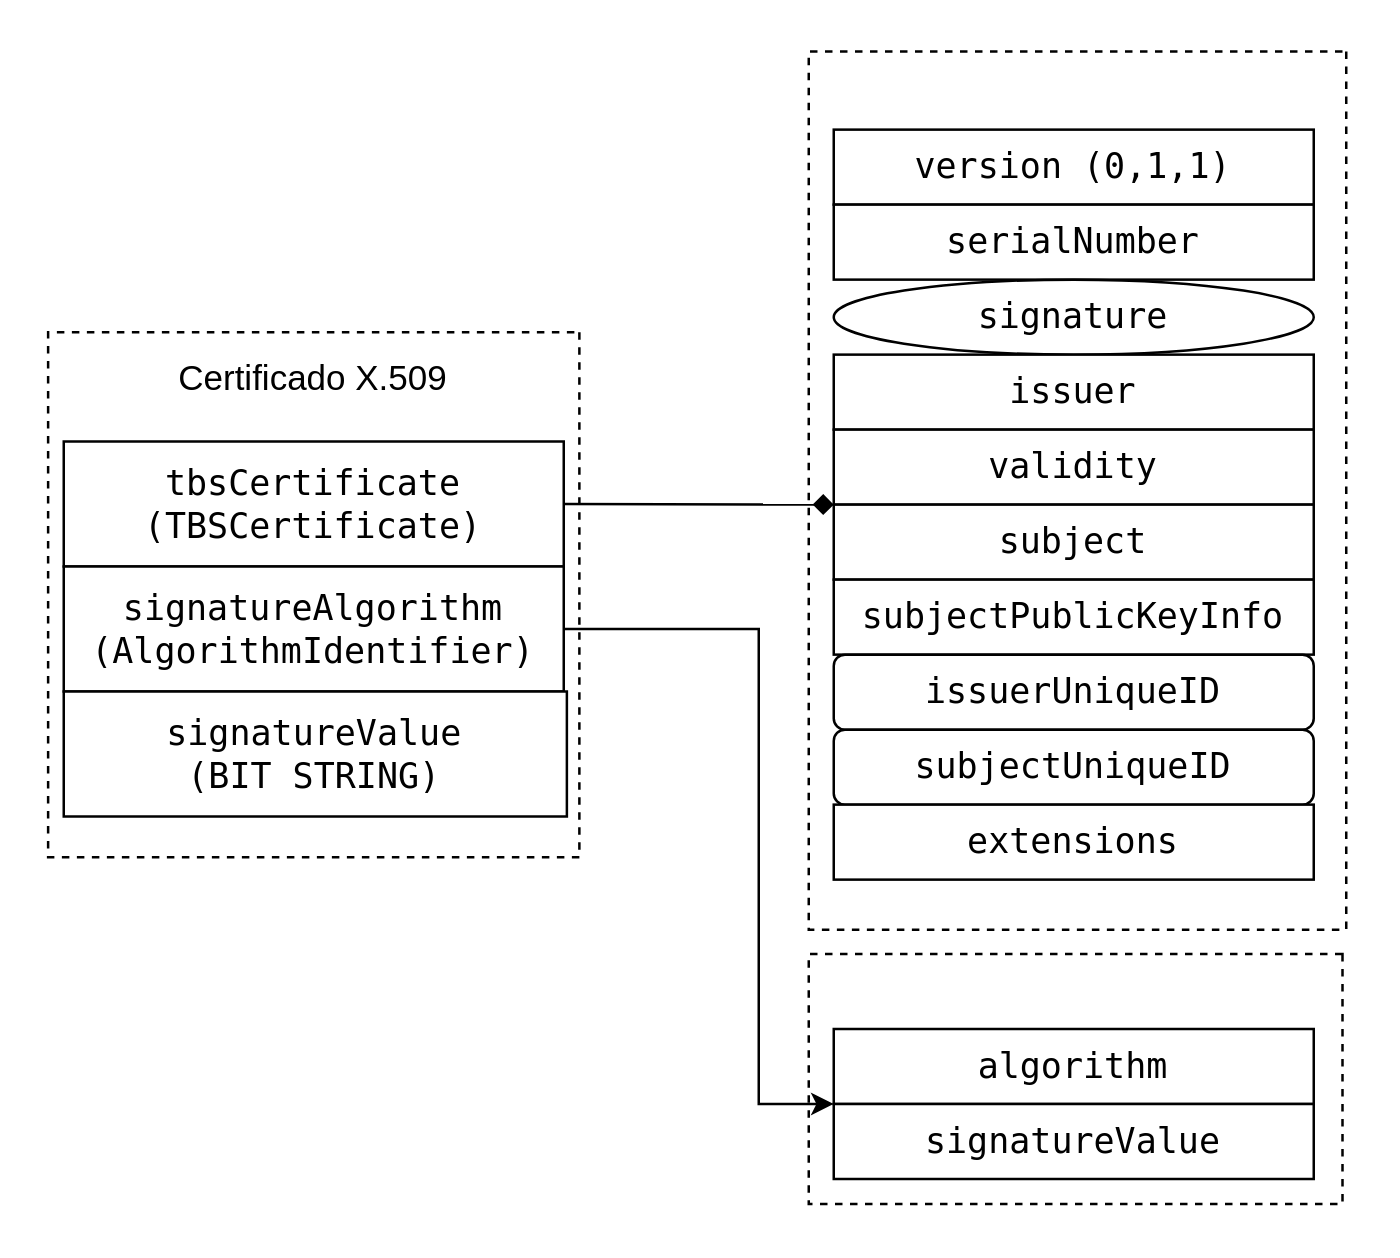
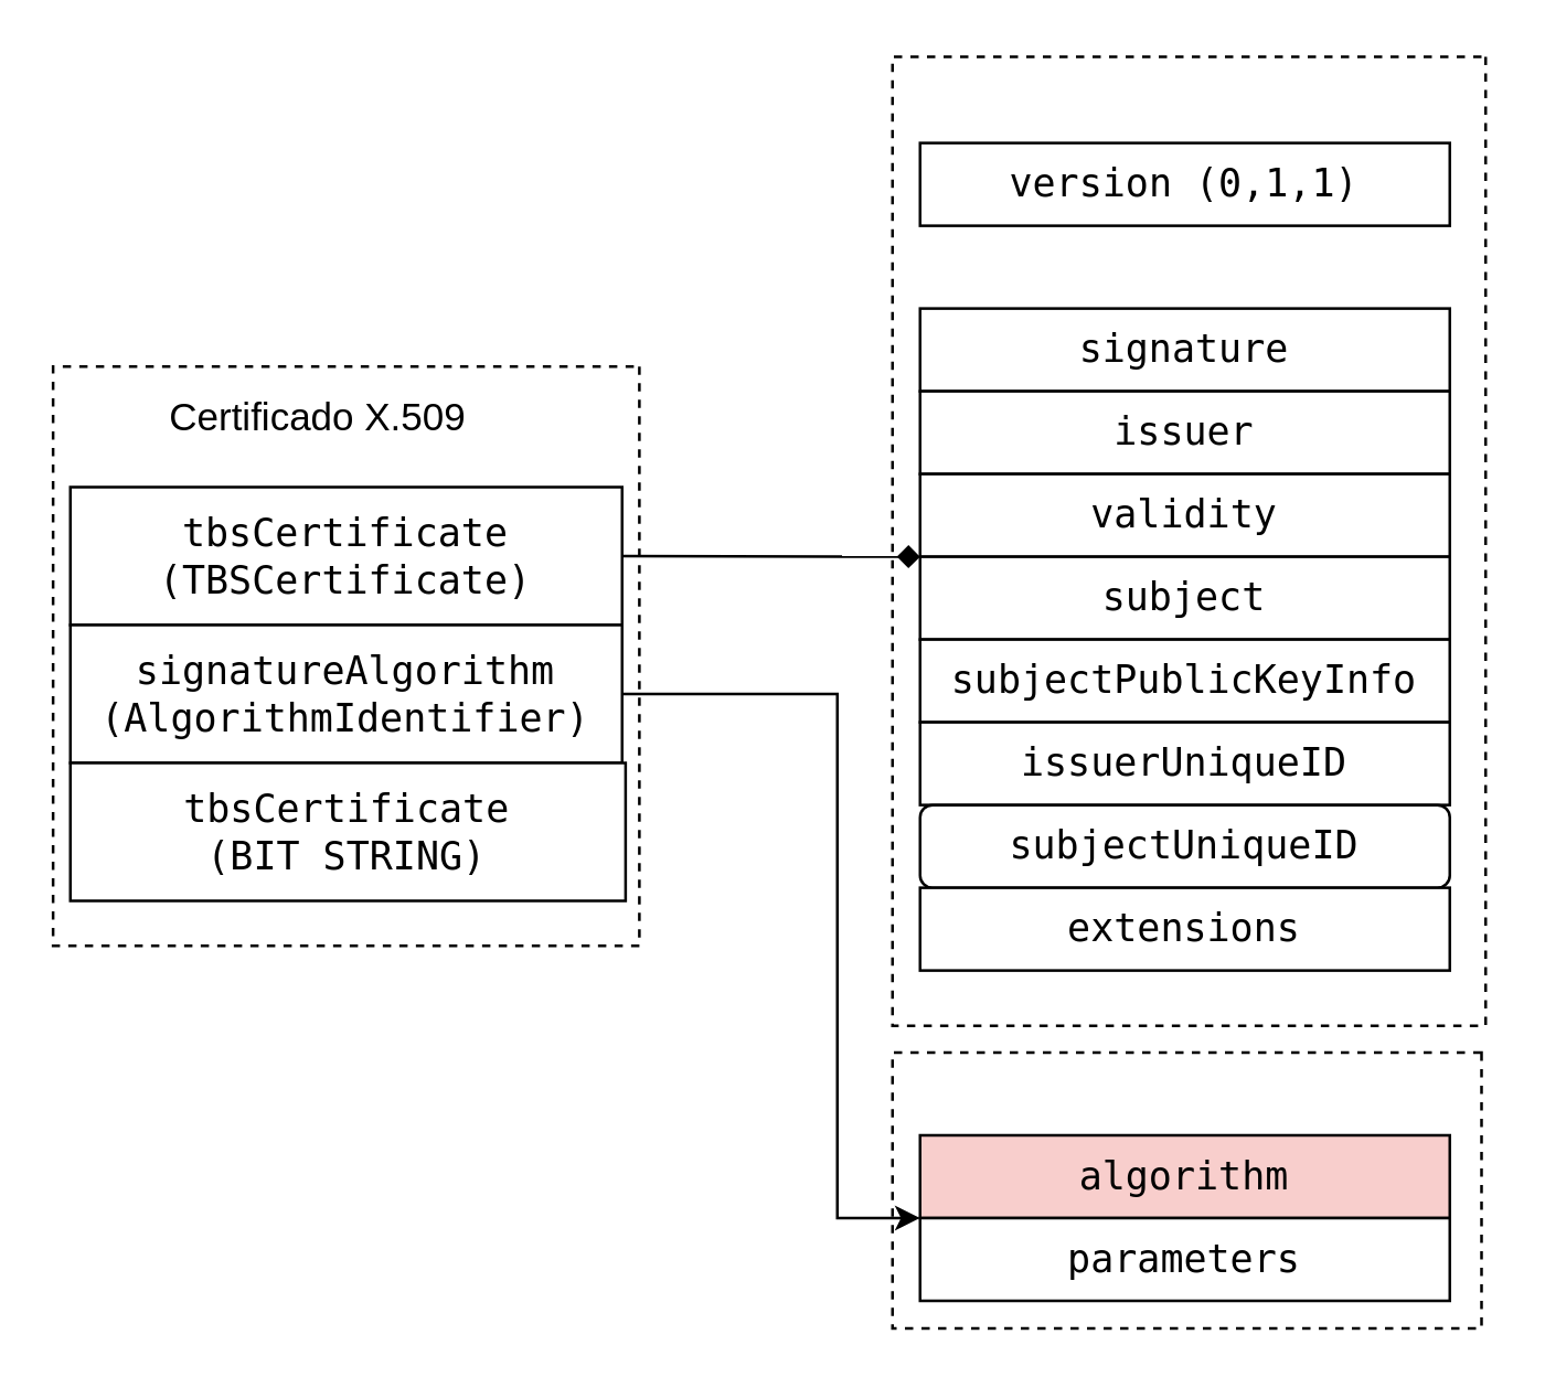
  <mxCell id="0" />
  <mxCell id="1" parent="0" />
  <mxCell id="2" value="" style="rounded=0;whiteSpace=wrap;html=1;rotation=90;dashed=1;" parent="1" vertex="1"><mxGeometry x="20" y="131" width="210" height="212.5" as="geometry" /></mxCell>
- <mxCell id="3" value="&lt;font style=&quot;font-size: 14px;&quot;&gt;Certificado X.509&lt;/font&gt;" style="text;html=1;strokeColor=none;fillColor=none;align=center;verticalAlign=middle;whiteSpace=wrap;rounded=0;" parent="1" vertex="1"><mxGeometry x="65" y="136" width="120" height="30" as="geometry" /></mxCell>
+ <mxCell id="3" value="&lt;font style=&quot;font-size: 14px;&quot;&gt;Certificado X.509&lt;/font&gt;" style="text;html=1;strokeColor=none;fillColor=none;align=center;verticalAlign=middle;whiteSpace=wrap;rounded=0;" parent="1" vertex="1"><mxGeometry x="55" y="136" width="120" height="30" as="geometry" /></mxCell>
  <mxCell id="4" value="&lt;pre class=&quot;newpage&quot;&gt;tbsCertificate&lt;br&gt;(TBSCertificate)&lt;br&gt;&lt;/pre&gt;" style="rounded=0;whiteSpace=wrap;html=1;fontSize=14;" parent="1" vertex="1"><mxGeometry x="25" y="176" width="200" height="50" as="geometry" /></mxCell>
  <mxCell id="5" value="&lt;pre class=&quot;newpage&quot;&gt;signatureAlgorithm&lt;br&gt;(AlgorithmIdentifier)&lt;br&gt;&lt;/pre&gt;" style="rounded=0;whiteSpace=wrap;html=1;fontSize=14;" parent="1" vertex="1"><mxGeometry x="25" y="226" width="200" height="50" as="geometry" /></mxCell>
- <mxCell id="6" value="&lt;p style=&quot;line-height: 120%;&quot;&gt;&lt;/p&gt;&lt;pre class=&quot;newpage&quot;&gt;signatureValue&lt;br&gt;(BIT STRING)&lt;/pre&gt;&lt;p&gt;&lt;/p&gt;" style="rounded=0;whiteSpace=wrap;html=1;fontSize=14;" parent="1" vertex="1"><mxGeometry x="25" y="276" width="201.25" height="50" as="geometry" /></mxCell>
+ <mxCell id="6" value="&lt;p style=&quot;line-height: 120%;&quot;&gt;&lt;/p&gt;&lt;pre class=&quot;newpage&quot;&gt;tbsCertificate&lt;br&gt;(BIT STRING)&lt;/pre&gt;&lt;p&gt;&lt;/p&gt;" style="rounded=0;whiteSpace=wrap;html=1;fontSize=14;" parent="1" vertex="1"><mxGeometry x="25" y="276" width="201.25" height="50" as="geometry" /></mxCell>
  <mxCell id="7" value="" style="rounded=0;whiteSpace=wrap;html=1;dashed=1;fontSize=14;direction=south;" parent="1" vertex="1"><mxGeometry x="323" y="20" width="215" height="351.25" as="geometry" /></mxCell>
  <mxCell id="8" value="&lt;font face=&quot;monospace&quot;&gt;version (0,1,1)&lt;/font&gt;" style="rounded=0;whiteSpace=wrap;html=1;fontSize=14;" parent="1" vertex="1"><mxGeometry x="333" y="51.25" width="192" height="30" as="geometry" /></mxCell>
- <mxCell id="9" value="&lt;pre class=&quot;newpage&quot;&gt;serialNumber&lt;/pre&gt;" style="rounded=0;whiteSpace=wrap;html=1;fontSize=14;" parent="1" vertex="1"><mxGeometry x="333" y="81.25" width="192" height="30" as="geometry" /></mxCell>
- <mxCell id="10" value="&lt;pre class=&quot;newpage&quot;&gt;signature&lt;/pre&gt;" style="ellipse;whiteSpace=wrap;html=1;fontSize=14;" parent="1" vertex="1"><mxGeometry x="333" y="111.25" width="192" height="30" as="geometry" /></mxCell>
+ <mxCell id="10" value="&lt;pre class=&quot;newpage&quot;&gt;signature&lt;/pre&gt;" style="rounded=0;whiteSpace=wrap;html=1;fontSize=14;" parent="1" vertex="1"><mxGeometry x="333" y="111.25" width="192" height="30" as="geometry" /></mxCell>
  <mxCell id="11" value="&lt;pre class=&quot;newpage&quot;&gt;issuer&lt;/pre&gt;" style="rounded=0;whiteSpace=wrap;html=1;fontSize=14;" parent="1" vertex="1"><mxGeometry x="333" y="141.25" width="192" height="30" as="geometry" /></mxCell>
  <mxCell id="12" value="&lt;pre class=&quot;newpage&quot;&gt;validity&lt;/pre&gt;" style="rounded=0;whiteSpace=wrap;html=1;fontSize=14;" parent="1" vertex="1"><mxGeometry x="333" y="171.25" width="192" height="30" as="geometry" /></mxCell>
  <mxCell id="13" value="&lt;pre class=&quot;newpage&quot;&gt;subject&lt;/pre&gt;" style="rounded=0;whiteSpace=wrap;html=1;fontSize=14;" parent="1" vertex="1"><mxGeometry x="333" y="201.25" width="192" height="30" as="geometry" /></mxCell>
  <mxCell id="14" value="&lt;pre class=&quot;newpage&quot;&gt;subjectPublicKeyInfo&lt;/pre&gt;" style="rounded=0;whiteSpace=wrap;html=1;fontSize=14;" parent="1" vertex="1"><mxGeometry x="333" y="231.25" width="192" height="30" as="geometry" /></mxCell>
- <mxCell id="15" value="&lt;pre class=&quot;newpage&quot;&gt;issuerUniqueID&lt;/pre&gt;" style="whiteSpace=wrap;html=1;fontSize=14;rounded=1;" parent="1" vertex="1"><mxGeometry x="333" y="261.25" width="192" height="30" as="geometry" /></mxCell>
+ <mxCell id="15" value="&lt;pre class=&quot;newpage&quot;&gt;issuerUniqueID&lt;/pre&gt;" style="rounded=0;whiteSpace=wrap;html=1;fontSize=14;" parent="1" vertex="1"><mxGeometry x="333" y="261.25" width="192" height="30" as="geometry" /></mxCell>
  <mxCell id="16" value="&lt;pre class=&quot;newpage&quot;&gt;subjectUniqueID&lt;/pre&gt;" style="whiteSpace=wrap;html=1;fontSize=14;rounded=1;" parent="1" vertex="1"><mxGeometry x="333" y="291.25" width="192" height="30" as="geometry" /></mxCell>
  <mxCell id="17" value="&lt;pre class=&quot;newpage&quot;&gt;extensions&lt;/pre&gt;" style="rounded=0;whiteSpace=wrap;html=1;fontSize=14;" parent="1" vertex="1"><mxGeometry x="333" y="321.25" width="192" height="30" as="geometry" /></mxCell>
  <mxCell id="18" value="" style="endArrow=diamond;html=1;rounded=0;fontSize=14;entryX=0;entryY=1;entryDx=0;entryDy=0;exitX=1;exitY=0.5;exitDx=0;exitDy=0;" parent="1" source="4" target="12" edge="1"><mxGeometry width="50" height="50" relative="1" as="geometry"><mxPoint x="253" y="390" as="sourcePoint" /><mxPoint x="303" y="340" as="targetPoint" /></mxGeometry></mxCell>
  <mxCell id="19" value="" style="rounded=0;whiteSpace=wrap;html=1;dashed=1;fontSize=14;direction=south;" parent="1" vertex="1"><mxGeometry x="323" y="381" width="213.5" height="100" as="geometry" /></mxCell>
- <mxCell id="20" value="&lt;pre class=&quot;newpage&quot;&gt;algorithm&lt;/pre&gt;" style="rounded=0;whiteSpace=wrap;html=1;fontSize=14;" parent="1" vertex="1"><mxGeometry x="333" y="411" width="192" height="30" as="geometry" /></mxCell>
- <mxCell id="21" value="&lt;pre class=&quot;newpage&quot;&gt;signatureValue&lt;/pre&gt;" style="rounded=0;whiteSpace=wrap;html=1;fontSize=14;" parent="1" vertex="1"><mxGeometry x="333" y="441" width="192" height="30" as="geometry" /></mxCell>
+ <mxCell id="20" value="&lt;pre class=&quot;newpage&quot;&gt;algorithm&lt;/pre&gt;" style="rounded=0;whiteSpace=wrap;html=1;fontSize=14;fillColor=#f8cecc;" parent="1" vertex="1"><mxGeometry x="333" y="411" width="192" height="30" as="geometry" /></mxCell>
+ <mxCell id="21" value="&lt;pre class=&quot;newpage&quot;&gt;parameters&lt;/pre&gt;" style="rounded=0;whiteSpace=wrap;html=1;fontSize=14;" parent="1" vertex="1"><mxGeometry x="333" y="441" width="192" height="30" as="geometry" /></mxCell>
  <mxCell id="22" value="" style="endArrow=classic;html=1;rounded=0;entryX=0;entryY=0;entryDx=0;entryDy=0;exitX=1;exitY=0.5;exitDx=0;exitDy=0;" edge="1" parent="1" source="5"><mxGeometry width="50" height="50" relative="1" as="geometry"><mxPoint x="253" y="230" as="sourcePoint" /><mxPoint x="333" y="441" as="targetPoint" /><Array as="points"><mxPoint x="303" y="251" /><mxPoint x="303" y="441" /></Array></mxGeometry></mxCell>
